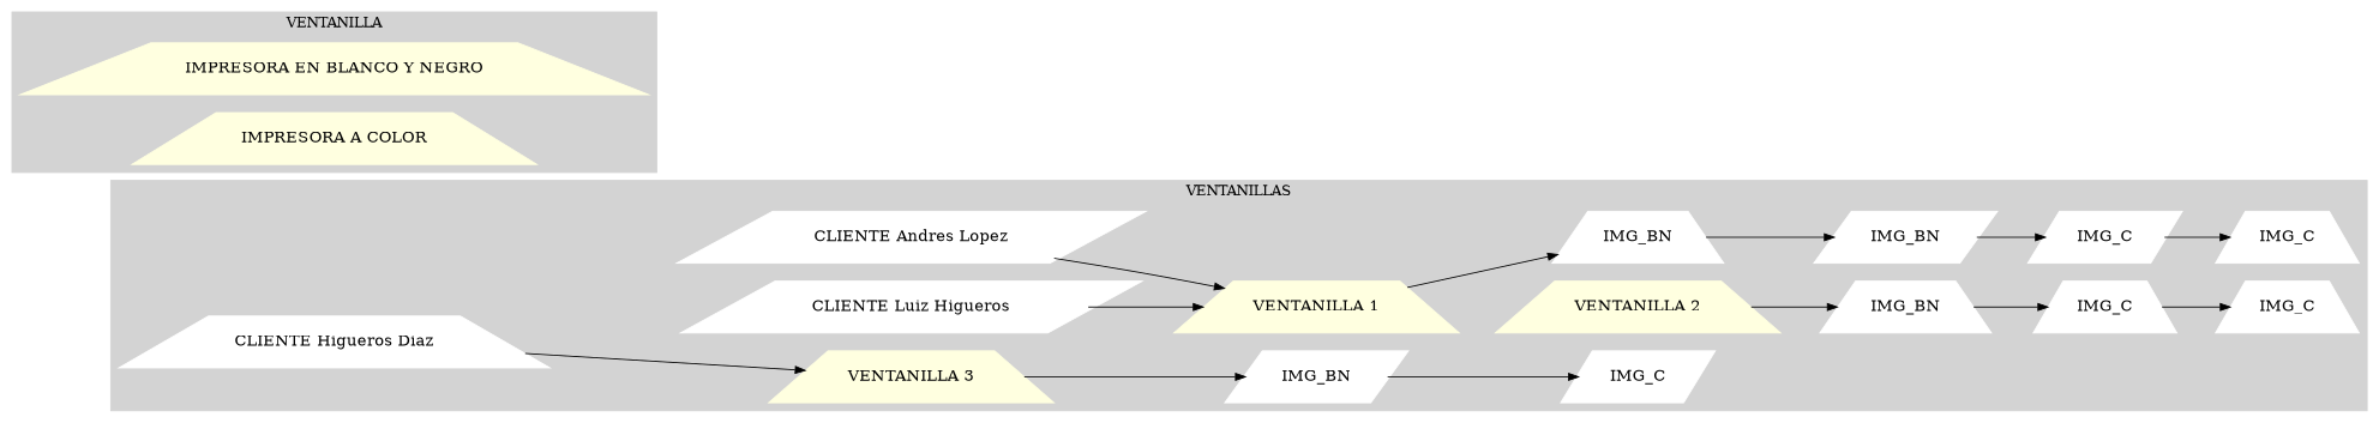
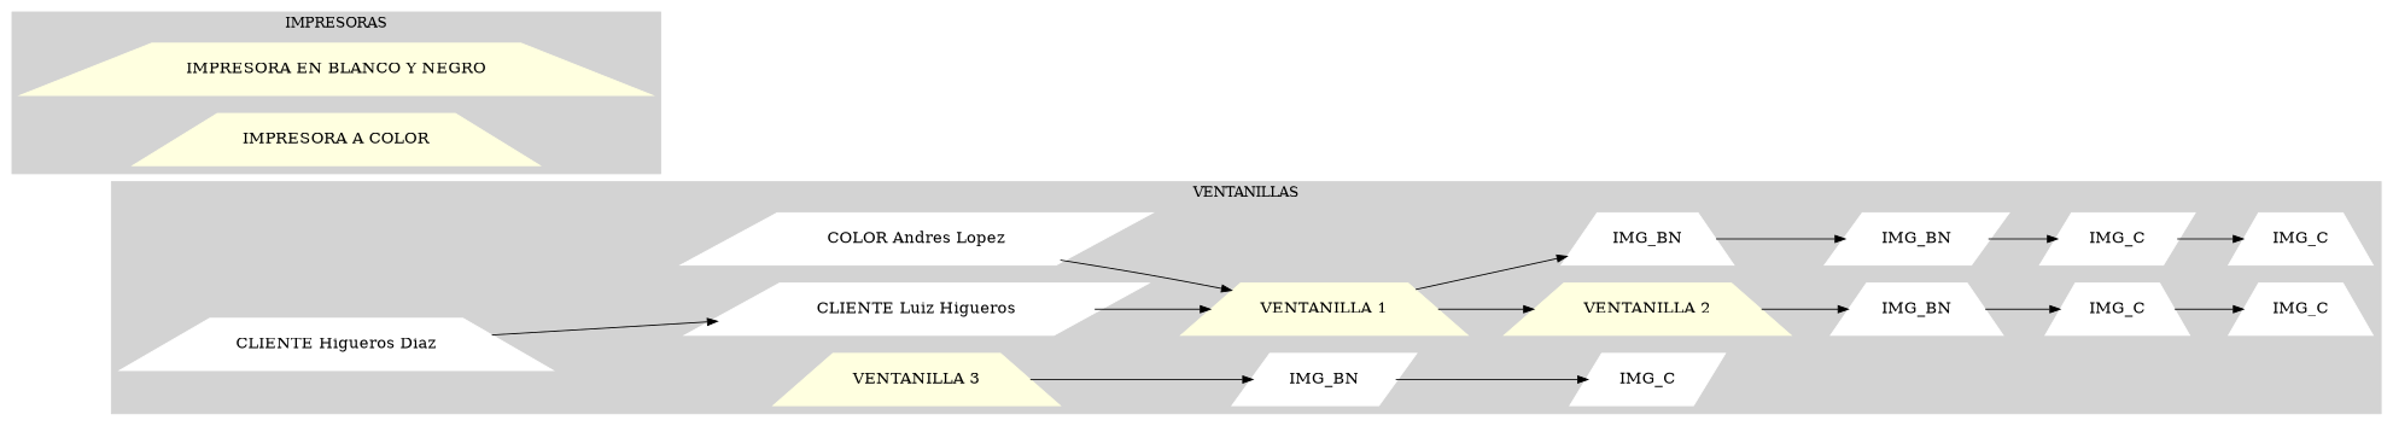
  digraph {
    rankdir=LR
    node [color=white fontsize=16 shape=trapezium style=filled]
    n1 [color=lightyellow label="VENTANILLA 1"]
    n2 [color=lightyellow label="VENTANILLA 2"]
    n3 [label=IMG_BN]
    n4 [color=lightyellow label="VENTANILLA 3"]
    n5 [label=IMG_BN]
    n6 [label=IMG_BN shape=parallelogram]
-   n7 [label="CLIENTE Andres Lopez" shape=parallelogram]
+   n7 [label="COLOR Andres Lopez" shape=parallelogram]
    n8 [label="CLIENTE Luiz Higueros" shape=parallelogram]
    n9 [label="CLIENTE Higueros Diaz"]
    n10 [label=IMG_BN shape=parallelogram]
    n11 [label=IMG_C shape=parallelogram]
    n12 [label=IMG_C]
    n13 [label=IMG_C]
    n14 [label=IMG_C]
    n15 [label=IMG_C shape=parallelogram]
    n16 [color=lightyellow label="IMPRESORA EN BLANCO Y NEGRO"]
    n17 [color=lightyellow label="IMPRESORA A COLOR"]
    subgraph cluster_1 {
      color=lightgrey
      label=VENTANILLAS
      style=filled
      n1
      n2
      n3
      n4
      n5
      n6
      n7
      n8
      n9
      n10
      n11
      n12
      n13
      n14
      n15
    }
    subgraph cluster_2 {
      color=lightgrey
      label="COLA DE RECEPCIÓN"
      style=filled
    }
    subgraph cluster_3 {
      color=lightgrey
-     label=VENTANILLA
+     label=IMPRESORAS
      style=filled
      n16
      n17
    }
    subgraph cluster_4 {
      color=lightgrey
      label="CLIENTES ATENDIDOS"
      style=filled
    }
+   n1 -> n2
    n1 -> n3
    n2 -> n5
    n3 -> n10
    n4 -> n6
    n5 -> n13
    n6 -> n15
    n7 -> n1
    n8 -> n1
-   n9 -> n4
+   n9 -> n8
    n10 -> n11
    n11 -> n12
    n13 -> n14
  }
